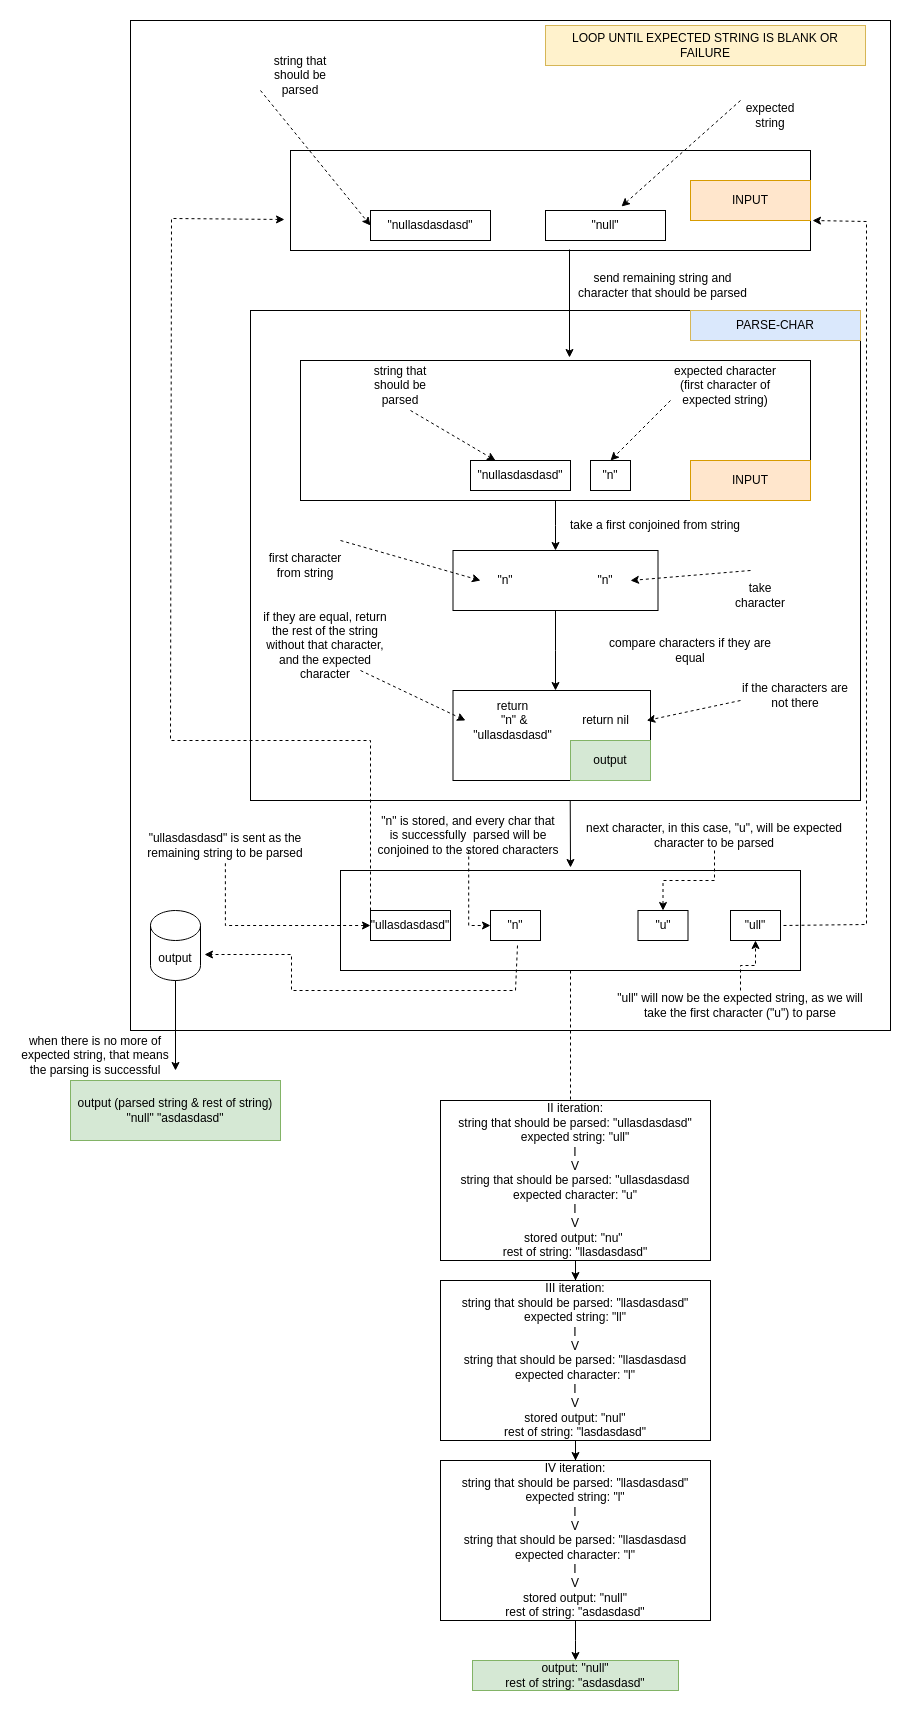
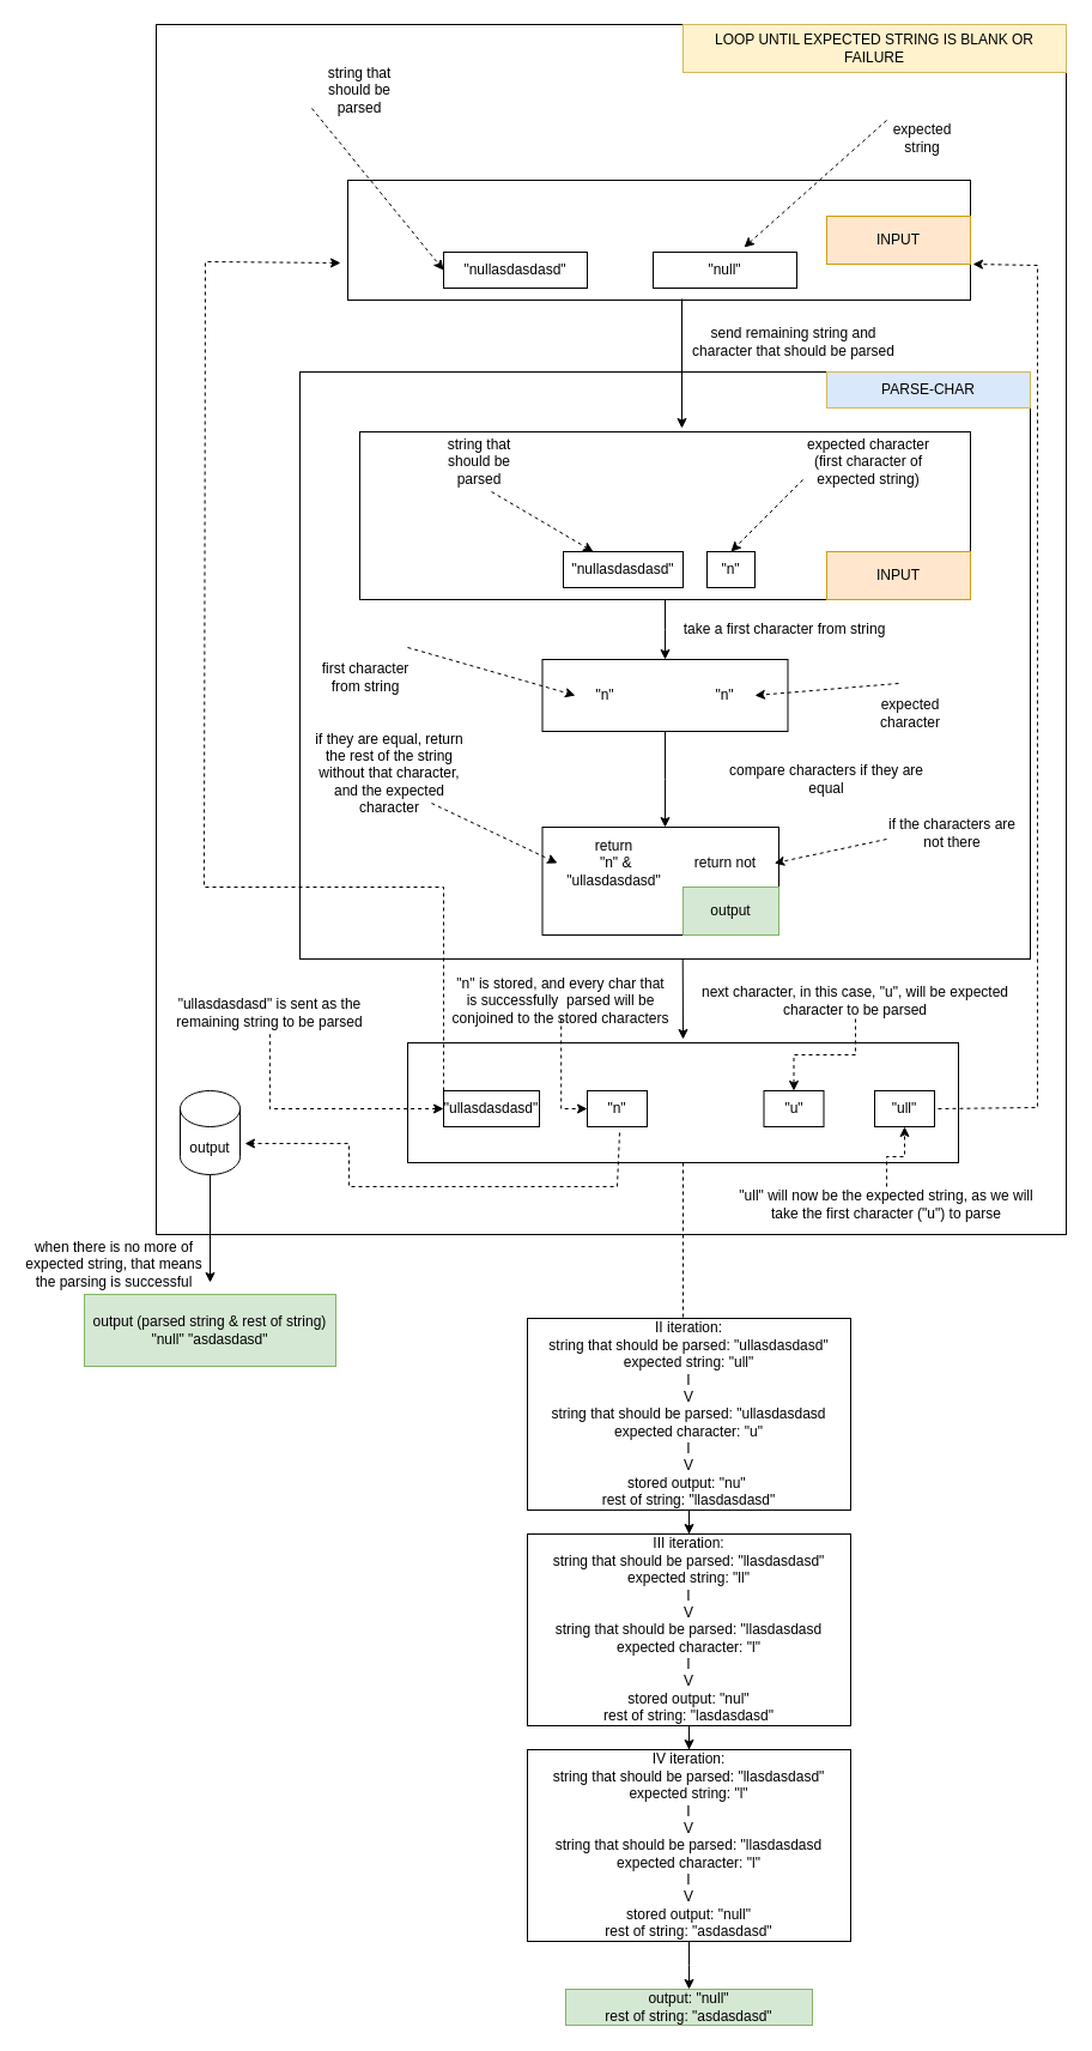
  <mxCell id="0" />
  <mxCell id="1" parent="0" />
  <mxCell id="2" value="" style="rounded=0;whiteSpace=wrap;html=1;fillColor=none;" parent="1" vertex="1"><mxGeometry x="300" y="360" width="510" height="140" as="geometry" /></mxCell>
  <mxCell id="3" value="" style="rounded=0;whiteSpace=wrap;html=1;fillColor=none;" vertex="1" parent="1"><mxGeometry x="130" y="20" width="760" height="1010" as="geometry" /></mxCell>
  <mxCell id="4" value="" style="rounded=0;whiteSpace=wrap;html=1;fillColor=none;" vertex="1" parent="1"><mxGeometry x="250" y="310" width="610" height="490" as="geometry" /></mxCell>
  <mxCell id="5" value="&quot;nullasdasdasd&quot;" style="text;html=1;align=center;verticalAlign=middle;whiteSpace=wrap;rounded=0;fillColor=none;gradientColor=default;strokeColor=default;" parent="1" vertex="1"><mxGeometry x="470" y="460" width="100" height="30" as="geometry" /></mxCell>
  <mxCell id="6" value="&quot;n&quot;" style="text;html=1;align=center;verticalAlign=middle;whiteSpace=wrap;rounded=0;fillColor=none;gradientColor=default;strokeColor=default;" parent="1" vertex="1"><mxGeometry x="590" y="460" width="40" height="30" as="geometry" /></mxCell>
  <mxCell id="7" value="" style="endArrow=classic;html=1;rounded=0;entryX=0.25;entryY=0;entryDx=0;entryDy=0;dashed=1;" parent="1" target="5" edge="1"><mxGeometry width="50" height="50" relative="1" as="geometry"><mxPoint x="410" y="410" as="sourcePoint" /><mxPoint x="410" y="360" as="targetPoint" /></mxGeometry></mxCell>
  <mxCell id="8" value="string that should be parsed" style="text;html=1;align=center;verticalAlign=middle;whiteSpace=wrap;rounded=0;" parent="1" vertex="1"><mxGeometry x="360" y="370" width="80" height="30" as="geometry" /></mxCell>
  <mxCell id="9" value="expected character (first character of expected string)" style="text;html=1;align=center;verticalAlign=middle;whiteSpace=wrap;rounded=0;" parent="1" vertex="1"><mxGeometry x="660" y="370" width="130" height="30" as="geometry" /></mxCell>
  <mxCell id="10" value="" style="endArrow=classic;html=1;rounded=0;entryX=0.5;entryY=0;entryDx=0;entryDy=0;dashed=1;" parent="1" target="6" edge="1"><mxGeometry width="50" height="50" relative="1" as="geometry"><mxPoint x="670" y="400" as="sourcePoint" /><mxPoint x="765" y="490" as="targetPoint" /></mxGeometry></mxCell>
  <mxCell id="11" style="edgeStyle=orthogonalEdgeStyle;rounded=0;orthogonalLoop=1;jettySize=auto;html=1;" parent="1" source="2" edge="1"><mxGeometry relative="1" as="geometry"><mxPoint x="555" y="550" as="targetPoint" /></mxGeometry></mxCell>
  <mxCell id="12" value="INPUT" style="text;html=1;align=center;verticalAlign=middle;whiteSpace=wrap;rounded=0;fillColor=#ffe6cc;strokeColor=#d79b00;" parent="1" vertex="1"><mxGeometry x="690" y="460" width="120" height="40" as="geometry" /></mxCell>
- <mxCell id="13" value="take a first conjoined from string" style="text;html=1;align=center;verticalAlign=middle;whiteSpace=wrap;rounded=0;" parent="1" vertex="1"><mxGeometry x="560" y="510" width="190" height="30" as="geometry" /></mxCell>
+ <mxCell id="13" value="take a first character from string" style="text;html=1;align=center;verticalAlign=middle;whiteSpace=wrap;rounded=0;" parent="1" vertex="1"><mxGeometry x="560" y="510" width="190" height="30" as="geometry" /></mxCell>
  <mxCell id="14" style="edgeStyle=orthogonalEdgeStyle;rounded=0;orthogonalLoop=1;jettySize=auto;html=1;" parent="1" source="15" edge="1"><mxGeometry relative="1" as="geometry"><mxPoint x="555" y="690" as="targetPoint" /></mxGeometry></mxCell>
  <mxCell id="15" value="" style="rounded=0;whiteSpace=wrap;html=1;fillColor=none;" parent="1" vertex="1"><mxGeometry x="452.5" y="550" width="205" height="60" as="geometry" /></mxCell>
  <mxCell id="16" value="&quot;n&quot;" style="text;html=1;align=center;verticalAlign=middle;whiteSpace=wrap;rounded=0;" parent="1" vertex="1"><mxGeometry x="480" y="565" width="50" height="30" as="geometry" /></mxCell>
  <mxCell id="17" value="&quot;n&quot;" style="text;html=1;align=center;verticalAlign=middle;whiteSpace=wrap;rounded=0;" parent="1" vertex="1"><mxGeometry x="580" y="565" width="50" height="30" as="geometry" /></mxCell>
  <mxCell id="18" value="" style="endArrow=classic;html=1;rounded=0;entryX=0;entryY=0.5;entryDx=0;entryDy=0;dashed=1;" parent="1" target="16" edge="1"><mxGeometry width="50" height="50" relative="1" as="geometry"><mxPoint x="340" y="540" as="sourcePoint" /><mxPoint x="390" y="545" as="targetPoint" /></mxGeometry></mxCell>
  <mxCell id="19" value="first character from string" style="text;html=1;align=center;verticalAlign=middle;whiteSpace=wrap;rounded=0;" parent="1" vertex="1"><mxGeometry x="260" y="550" width="90" height="30" as="geometry" /></mxCell>
  <mxCell id="20" value="" style="endArrow=classic;html=1;rounded=0;entryX=1;entryY=0.5;entryDx=0;entryDy=0;dashed=1;" parent="1" target="17" edge="1"><mxGeometry width="50" height="50" relative="1" as="geometry"><mxPoint x="750" y="570" as="sourcePoint" /><mxPoint x="890" y="595" as="targetPoint" /></mxGeometry></mxCell>
- <mxCell id="21" value="take character" style="text;html=1;align=center;verticalAlign=middle;whiteSpace=wrap;rounded=0;" parent="1" vertex="1"><mxGeometry x="730" y="580" width="60" height="30" as="geometry" /></mxCell>
+ <mxCell id="21" value="expected character" style="text;html=1;align=center;verticalAlign=middle;whiteSpace=wrap;rounded=0;" parent="1" vertex="1"><mxGeometry x="730" y="580" width="60" height="30" as="geometry" /></mxCell>
  <mxCell id="22" value="compare characters if they are equal" style="text;html=1;align=center;verticalAlign=middle;whiteSpace=wrap;rounded=0;" parent="1" vertex="1"><mxGeometry x="595" y="635" width="190" height="30" as="geometry" /></mxCell>
  <mxCell id="23" value="" style="rounded=0;whiteSpace=wrap;html=1;fillColor=none;" parent="1" vertex="1"><mxGeometry x="452.5" y="690" width="197.5" height="90" as="geometry" /></mxCell>
  <mxCell id="24" value="return&lt;div&gt;&amp;nbsp;&quot;n&quot; &amp;amp; &quot;ullasdasdasd&quot;&lt;/div&gt;" style="text;html=1;align=center;verticalAlign=middle;whiteSpace=wrap;rounded=0;" parent="1" vertex="1"><mxGeometry x="465" y="705" width="95" height="30" as="geometry" /></mxCell>
- <mxCell id="25" value="return nil" style="text;html=1;align=center;verticalAlign=middle;whiteSpace=wrap;rounded=0;" parent="1" vertex="1"><mxGeometry x="563.75" y="705" width="82.5" height="30" as="geometry" /></mxCell>
+ <mxCell id="25" value="return not" style="text;html=1;align=center;verticalAlign=middle;whiteSpace=wrap;rounded=0;" parent="1" vertex="1"><mxGeometry x="563.75" y="705" width="82.5" height="30" as="geometry" /></mxCell>
  <mxCell id="26" value="" style="endArrow=classic;html=1;rounded=0;entryX=0;entryY=0.5;entryDx=0;entryDy=0;dashed=1;" parent="1" target="24" edge="1"><mxGeometry width="50" height="50" relative="1" as="geometry"><mxPoint x="360" y="670" as="sourcePoint" /><mxPoint x="330" y="640" as="targetPoint" /></mxGeometry></mxCell>
  <mxCell id="27" value="if they are equal, return the rest of the string without that character, and the expected character" style="text;html=1;align=center;verticalAlign=middle;whiteSpace=wrap;rounded=0;" parent="1" vertex="1"><mxGeometry x="260" y="630" width="130" height="30" as="geometry" /></mxCell>
  <mxCell id="28" value="" style="endArrow=classic;html=1;rounded=0;entryX=1;entryY=0.5;entryDx=0;entryDy=0;dashed=1;" parent="1" target="25" edge="1"><mxGeometry width="50" height="50" relative="1" as="geometry"><mxPoint x="740" y="700" as="sourcePoint" /><mxPoint x="802.5" y="735" as="targetPoint" /></mxGeometry></mxCell>
  <mxCell id="29" value="if the characters are not there" style="text;html=1;align=center;verticalAlign=middle;whiteSpace=wrap;rounded=0;" parent="1" vertex="1"><mxGeometry x="740" y="680" width="110" height="30" as="geometry" /></mxCell>
  <mxCell id="30" value="output" style="rounded=0;whiteSpace=wrap;html=1;fillColor=#d5e8d4;strokeColor=#82b366;" parent="1" vertex="1"><mxGeometry x="570" y="740" width="80" height="40" as="geometry" /></mxCell>
  <mxCell id="31" value="" style="rounded=0;whiteSpace=wrap;html=1;fillColor=none;" vertex="1" parent="1"><mxGeometry x="290" y="150" width="520" height="100" as="geometry" /></mxCell>
  <mxCell id="32" value="INPUT" style="text;html=1;align=center;verticalAlign=middle;whiteSpace=wrap;rounded=0;fillColor=#ffe6cc;strokeColor=#d79b00;" vertex="1" parent="1"><mxGeometry x="690" y="180" width="120" height="40" as="geometry" /></mxCell>
  <mxCell id="33" value="&quot;nullasdasdasd&quot;" style="rounded=0;whiteSpace=wrap;html=1;fillColor=none;" vertex="1" parent="1"><mxGeometry x="370" y="210" width="120" height="30" as="geometry" /></mxCell>
  <mxCell id="34" value="&quot;null&quot;" style="rounded=0;whiteSpace=wrap;html=1;fillColor=none;" vertex="1" parent="1"><mxGeometry x="545" y="210" width="120" height="30" as="geometry" /></mxCell>
  <mxCell id="35" value="" style="endArrow=classic;html=1;rounded=0;entryX=0;entryY=0.5;entryDx=0;entryDy=0;dashed=1;" edge="1" parent="1" target="33"><mxGeometry width="50" height="50" relative="1" as="geometry"><mxPoint x="260" y="90" as="sourcePoint" /><mxPoint x="310" y="60" as="targetPoint" /></mxGeometry></mxCell>
  <mxCell id="36" value="string that should be parsed" style="text;html=1;align=center;verticalAlign=middle;whiteSpace=wrap;rounded=0;" vertex="1" parent="1"><mxGeometry x="270" y="60" width="60" height="30" as="geometry" /></mxCell>
  <mxCell id="37" value="" style="endArrow=classic;html=1;rounded=0;entryX=0.633;entryY=-0.133;entryDx=0;entryDy=0;dashed=1;entryPerimeter=0;" edge="1" parent="1" target="34"><mxGeometry width="50" height="50" relative="1" as="geometry"><mxPoint x="740" y="100" as="sourcePoint" /><mxPoint x="780" y="120" as="targetPoint" /></mxGeometry></mxCell>
  <mxCell id="38" value="expected string" style="text;html=1;align=center;verticalAlign=middle;whiteSpace=wrap;rounded=0;" vertex="1" parent="1"><mxGeometry x="740" y="100" width="60" height="30" as="geometry" /></mxCell>
- <mxCell id="39" value="LOOP UNTIL EXPECTED STRING IS BLANK OR FAILURE" style="rounded=0;whiteSpace=wrap;html=1;fillColor=#fff2cc;strokeColor=#d6b656;" vertex="1" parent="1"><mxGeometry x="545" y="25" width="320" height="40" as="geometry" /></mxCell>
+ <mxCell id="39" value="LOOP UNTIL EXPECTED STRING IS BLANK OR FAILURE" style="rounded=0;whiteSpace=wrap;html=1;fillColor=#fff2cc;strokeColor=#d6b656;" vertex="1" parent="1"><mxGeometry x="570" y="20" width="320" height="40" as="geometry" /></mxCell>
  <mxCell id="40" value="PARSE-CHAR" style="rounded=0;whiteSpace=wrap;html=1;fillColor=#dae8fc;strokeColor=#d6b656;" vertex="1" parent="1"><mxGeometry x="690" y="310" width="170" height="30" as="geometry" /></mxCell>
  <mxCell id="41" value="" style="endArrow=classic;html=1;rounded=0;" edge="1" parent="1"><mxGeometry width="50" height="50" relative="1" as="geometry"><mxPoint x="569" y="249" as="sourcePoint" /><mxPoint x="569" y="357" as="targetPoint" /></mxGeometry></mxCell>
  <mxCell id="42" value="send remaining string and character that should be parsed" style="text;html=1;align=center;verticalAlign=middle;whiteSpace=wrap;rounded=0;" vertex="1" parent="1"><mxGeometry x="570" y="270" width="185" height="30" as="geometry" /></mxCell>
  <mxCell id="43" value="" style="endArrow=classic;html=1;rounded=0;" edge="1" parent="1"><mxGeometry width="50" height="50" relative="1" as="geometry"><mxPoint x="569.72" y="800" as="sourcePoint" /><mxPoint x="570" y="867" as="targetPoint" /></mxGeometry></mxCell>
  <mxCell id="44" style="edgeStyle=orthogonalEdgeStyle;rounded=0;orthogonalLoop=1;jettySize=auto;html=1;endArrow=none;endFill=0;dashed=1;" edge="1" parent="1" source="45"><mxGeometry relative="1" as="geometry"><mxPoint x="570" y="1100" as="targetPoint" /></mxGeometry></mxCell>
  <mxCell id="45" value="" style="rounded=0;whiteSpace=wrap;html=1;fillColor=none;" vertex="1" parent="1"><mxGeometry x="340" y="870" width="460" height="100" as="geometry" /></mxCell>
  <mxCell id="46" value="&quot;ullasdasdasd&quot; is sent as the remaining string to be parsed" style="text;html=1;align=center;verticalAlign=middle;whiteSpace=wrap;rounded=0;" vertex="1" parent="1"><mxGeometry x="140" y="830" width="169.75" height="30" as="geometry" /></mxCell>
  <mxCell id="47" style="edgeStyle=orthogonalEdgeStyle;rounded=0;orthogonalLoop=1;jettySize=auto;html=1;entryX=0;entryY=0.5;entryDx=0;entryDy=0;dashed=1;" edge="1" parent="1" source="48" target="53"><mxGeometry relative="1" as="geometry" /></mxCell>
  <mxCell id="48" value="&quot;n&quot; is stored, and every char that is successfully&amp;nbsp; parsed will be conjoined to the stored characters" style="text;html=1;align=center;verticalAlign=middle;whiteSpace=wrap;rounded=0;" vertex="1" parent="1"><mxGeometry x="376.25" y="820" width="183.75" height="30" as="geometry" /></mxCell>
  <mxCell id="49" style="edgeStyle=orthogonalEdgeStyle;rounded=0;orthogonalLoop=1;jettySize=auto;html=1;entryX=0.5;entryY=0;entryDx=0;entryDy=0;dashed=1;" edge="1" parent="1" source="50" target="55"><mxGeometry relative="1" as="geometry" /></mxCell>
  <mxCell id="50" value="next character, in this case, &quot;u&quot;, will be expected character to be parsed" style="text;html=1;align=center;verticalAlign=middle;whiteSpace=wrap;rounded=0;" vertex="1" parent="1"><mxGeometry x="584" y="820" width="260" height="30" as="geometry" /></mxCell>
  <mxCell id="51" style="edgeStyle=orthogonalEdgeStyle;rounded=0;orthogonalLoop=1;jettySize=auto;html=1;entryX=0.5;entryY=1;entryDx=0;entryDy=0;dashed=1;endArrow=none;endFill=0;startArrow=classic;startFill=1;" edge="1" parent="1" source="52" target="46"><mxGeometry relative="1" as="geometry" /></mxCell>
  <mxCell id="52" value="&quot;ullasdasdasd&quot;" style="text;html=1;align=center;verticalAlign=middle;whiteSpace=wrap;rounded=0;strokeColor=default;" vertex="1" parent="1"><mxGeometry x="370" y="910" width="80" height="30" as="geometry" /></mxCell>
  <mxCell id="53" value="&quot;n&quot;" style="text;html=1;align=center;verticalAlign=middle;whiteSpace=wrap;rounded=0;strokeColor=default;" vertex="1" parent="1"><mxGeometry x="490" y="910" width="50" height="30" as="geometry" /></mxCell>
  <mxCell id="54" value="&quot;ull&quot;" style="text;html=1;align=center;verticalAlign=middle;whiteSpace=wrap;rounded=0;strokeColor=default;" vertex="1" parent="1"><mxGeometry x="730" y="910" width="50" height="30" as="geometry" /></mxCell>
  <mxCell id="55" value="&quot;u&quot;" style="text;html=1;align=center;verticalAlign=middle;whiteSpace=wrap;rounded=0;strokeColor=default;" vertex="1" parent="1"><mxGeometry x="637.5" y="910" width="50" height="30" as="geometry" /></mxCell>
  <mxCell id="56" style="edgeStyle=orthogonalEdgeStyle;rounded=0;orthogonalLoop=1;jettySize=auto;html=1;exitX=0.5;exitY=1;exitDx=0;exitDy=0;" edge="1" parent="1" source="54" target="54"><mxGeometry relative="1" as="geometry" /></mxCell>
  <mxCell id="57" style="edgeStyle=orthogonalEdgeStyle;rounded=0;orthogonalLoop=1;jettySize=auto;html=1;entryX=0.5;entryY=1;entryDx=0;entryDy=0;dashed=1;" edge="1" parent="1" source="58" target="54"><mxGeometry relative="1" as="geometry" /></mxCell>
  <mxCell id="58" value="&quot;ull&quot; will now be the expected string, as we will take the first character (&quot;u&quot;) to parse" style="text;html=1;align=center;verticalAlign=middle;whiteSpace=wrap;rounded=0;" vertex="1" parent="1"><mxGeometry x="610" y="990" width="260" height="30" as="geometry" /></mxCell>
  <mxCell id="59" value="" style="endArrow=classic;html=1;rounded=0;exitX=0;exitY=0;exitDx=0;exitDy=0;dashed=1;" edge="1" parent="1" source="52"><mxGeometry width="50" height="50" relative="1" as="geometry"><mxPoint x="320" y="880" as="sourcePoint" /><mxPoint x="284" y="219" as="targetPoint" /><Array as="points"><mxPoint x="370" y="740" /><mxPoint y="740" x="170" /><mxPoint x="171" y="218" /></Array></mxGeometry></mxCell>
  <mxCell id="60" value="output" style="shape=cylinder3;whiteSpace=wrap;html=1;boundedLbl=1;backgroundOutline=1;size=15;" vertex="1" parent="1"><mxGeometry x="150" y="910" width="50" height="70" as="geometry" /></mxCell>
  <mxCell id="61" value="" style="endArrow=classic;html=1;rounded=0;dashed=1;" edge="1" parent="1"><mxGeometry width="50" height="50" relative="1" as="geometry"><mxPoint x="517" y="945" as="sourcePoint" /><mxPoint x="204" y="954" as="targetPoint" /><Array as="points"><mxPoint x="515" y="990" /><mxPoint x="291" y="990" /><mxPoint x="291" y="954" /></Array></mxGeometry></mxCell>
  <mxCell id="62" value="" style="endArrow=classic;html=1;rounded=0;exitX=0.5;exitY=1;exitDx=0;exitDy=0;exitPerimeter=0;" edge="1" parent="1" source="60"><mxGeometry width="50" height="50" relative="1" as="geometry"><mxPoint x="190" y="1140" as="sourcePoint" /><mxPoint x="175" y="1070" as="targetPoint" /></mxGeometry></mxCell>
  <mxCell id="63" value="output (parsed string &amp;amp; rest of string)&lt;div&gt;&quot;null&quot; &quot;asdasdasd&quot;&lt;/div&gt;" style="rounded=0;whiteSpace=wrap;html=1;fillColor=#d5e8d4;strokeColor=#82b366;" vertex="1" parent="1"><mxGeometry x="70" y="1080" width="210" height="60" as="geometry" /></mxCell>
  <mxCell id="64" value="when there is no more of expected string, that means the parsing is successful" style="text;html=1;align=center;verticalAlign=middle;whiteSpace=wrap;rounded=0;" vertex="1" parent="1"><mxGeometry x="20" y="1040" width="150" height="30" as="geometry" /></mxCell>
  <mxCell id="65" value="" style="endArrow=classic;html=1;rounded=0;dashed=1;" edge="1" parent="1"><mxGeometry width="50" height="50" relative="1" as="geometry"><mxPoint x="783" y="925" as="sourcePoint" /><mxPoint x="812" as="targetPoint" y="220" /><Array as="points"><mxPoint x="866" y="924" /><mxPoint x="866" y="221" /></Array></mxGeometry></mxCell>
  <mxCell id="66" style="edgeStyle=orthogonalEdgeStyle;rounded=0;orthogonalLoop=1;jettySize=auto;html=1;entryX=0.5;entryY=0;entryDx=0;entryDy=0;" edge="1" parent="1" source="67" target="69"><mxGeometry relative="1" as="geometry" /></mxCell>
  <mxCell id="67" value="II iteration:&lt;div&gt;string that should be parsed: &quot;ullasdasdasd&quot;&lt;/div&gt;&lt;div&gt;expected string: &quot;ull&quot;&lt;/div&gt;&lt;div&gt;I&lt;/div&gt;&lt;div&gt;V&lt;/div&gt;&lt;div&gt;string that should be parsed: &quot;ullasdasdasd&lt;/div&gt;&lt;div&gt;expected character: &quot;u&quot;&lt;/div&gt;&lt;div&gt;I&lt;br&gt;V&lt;/div&gt;&lt;div&gt;stored output: &quot;nu&quot;&amp;nbsp;&lt;/div&gt;&lt;div&gt;rest of string: &quot;llasdasdasd&quot;&lt;/div&gt;" style="text;html=1;align=center;verticalAlign=middle;whiteSpace=wrap;rounded=0;strokeColor=default;" vertex="1" parent="1"><mxGeometry x="440" y="1100" width="270" height="160" as="geometry" /></mxCell>
  <mxCell id="68" style="edgeStyle=orthogonalEdgeStyle;rounded=0;orthogonalLoop=1;jettySize=auto;html=1;entryX=0.5;entryY=0;entryDx=0;entryDy=0;" edge="1" parent="1" source="69" target="71"><mxGeometry relative="1" as="geometry" /></mxCell>
  <mxCell id="69" value="III iteration:&lt;div&gt;string that should be parsed: &quot;llasdasdasd&quot;&lt;/div&gt;&lt;div&gt;expected string: &quot;ll&quot;&lt;/div&gt;&lt;div&gt;I&lt;/div&gt;&lt;div&gt;V&lt;/div&gt;&lt;div&gt;string that should be parsed: &quot;llasdasdasd&lt;/div&gt;&lt;div&gt;expected character: &quot;l&quot;&lt;/div&gt;&lt;div&gt;I&lt;br&gt;V&lt;/div&gt;&lt;div&gt;stored output: &quot;nul&quot;&lt;/div&gt;&lt;div&gt;rest of string: &quot;lasdasdasd&quot;&lt;br&gt;&lt;/div&gt;" style="text;html=1;align=center;verticalAlign=middle;whiteSpace=wrap;rounded=0;strokeColor=default;" vertex="1" parent="1"><mxGeometry x="440" y="1280" width="270" height="160" as="geometry" /></mxCell>
  <mxCell id="70" style="edgeStyle=orthogonalEdgeStyle;rounded=0;orthogonalLoop=1;jettySize=auto;html=1;" edge="1" parent="1" source="71"><mxGeometry relative="1" as="geometry"><mxPoint x="575" y="1660" as="targetPoint" /></mxGeometry></mxCell>
  <mxCell id="71" value="IV iteration:&lt;div&gt;string that should be parsed: &quot;llasdasdasd&quot;&lt;/div&gt;&lt;div&gt;expected string: &quot;l&quot;&lt;/div&gt;&lt;div&gt;I&lt;/div&gt;&lt;div&gt;V&lt;/div&gt;&lt;div&gt;string that should be parsed: &quot;llasdasdasd&lt;/div&gt;&lt;div&gt;expected character: &quot;l&quot;&lt;/div&gt;&lt;div&gt;I&lt;br&gt;V&lt;/div&gt;&lt;div&gt;stored output: &quot;null&quot;&lt;/div&gt;&lt;div&gt;rest of string: &quot;asdasdasd&quot;&lt;/div&gt;" style="text;html=1;align=center;verticalAlign=middle;whiteSpace=wrap;rounded=0;strokeColor=default;" vertex="1" parent="1"><mxGeometry x="440" y="1460" width="270" height="160" as="geometry" /></mxCell>
  <mxCell id="72" value="&lt;div&gt;output: &quot;null&quot;&lt;/div&gt;&lt;div&gt;rest of string: &quot;asdasdasd&quot;&lt;/div&gt;" style="text;html=1;align=center;verticalAlign=middle;whiteSpace=wrap;rounded=0;fillColor=#d5e8d4;strokeColor=#82b366;" vertex="1" parent="1"><mxGeometry x="472" y="1660" width="206" height="30" as="geometry" /></mxCell>
